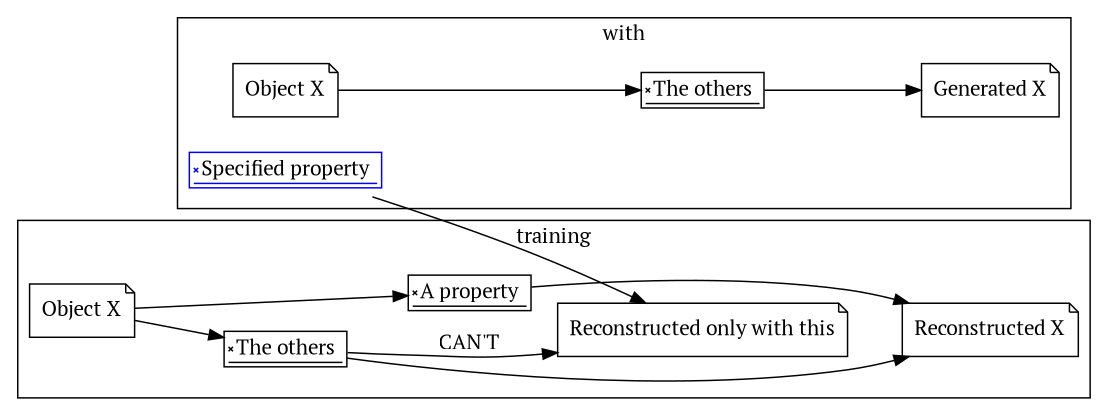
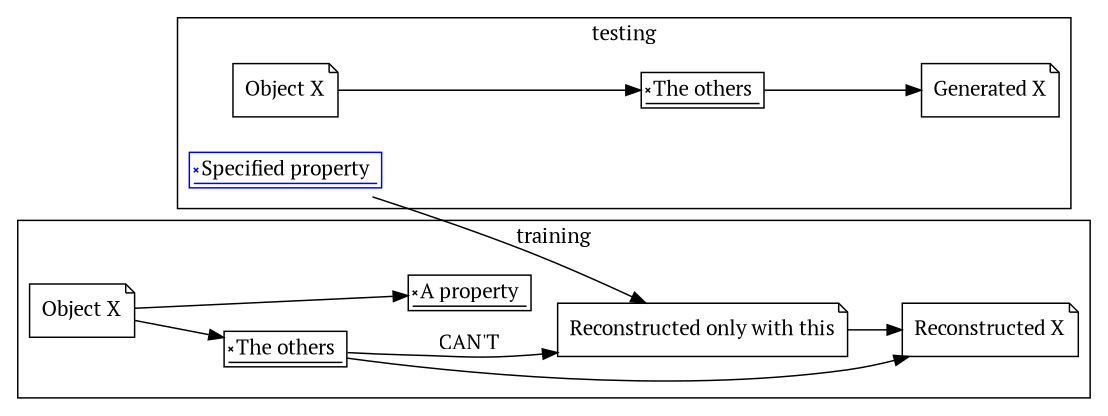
  digraph {
    fontname="PT Serif"
    rankdir=LR
    node [fontname="PT Serif" shape=note]
    edge [fontname="PT Serif"]
    n1 [color=blue label="Specified property" shape=signature]
    n2 [label="Generated X"]
    n3 [label="The others" shape=signature]
    n4 [label="Object X"]
    n5 [label="Object X"]
    n6 [label="The others" shape=signature]
    n7 [label="A property" shape=signature]
    n8 [label="Reconstructed X"]
    n9 [label="Reconstructed only with this"]
    subgraph cluster_1 {
-     label=with
+     label=testing
      n1
      n2
      n3
      n4
    }
    subgraph cluster_2 {
      label=training
      n5
      n6
      n7
      n8
      n9
    }
    n1 -> n9
    n3 -> n2
    n4 -> n3
    n5 -> n6
    n5 -> n7
    n6 -> n8
    n6 -> n9 [label="CAN'T"]
-   n7 -> n8
+   n9 -> n8
  }
